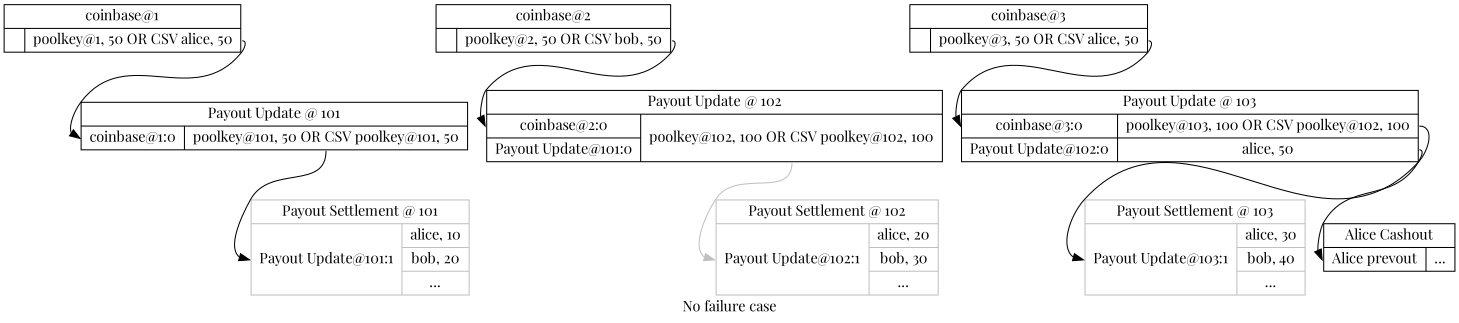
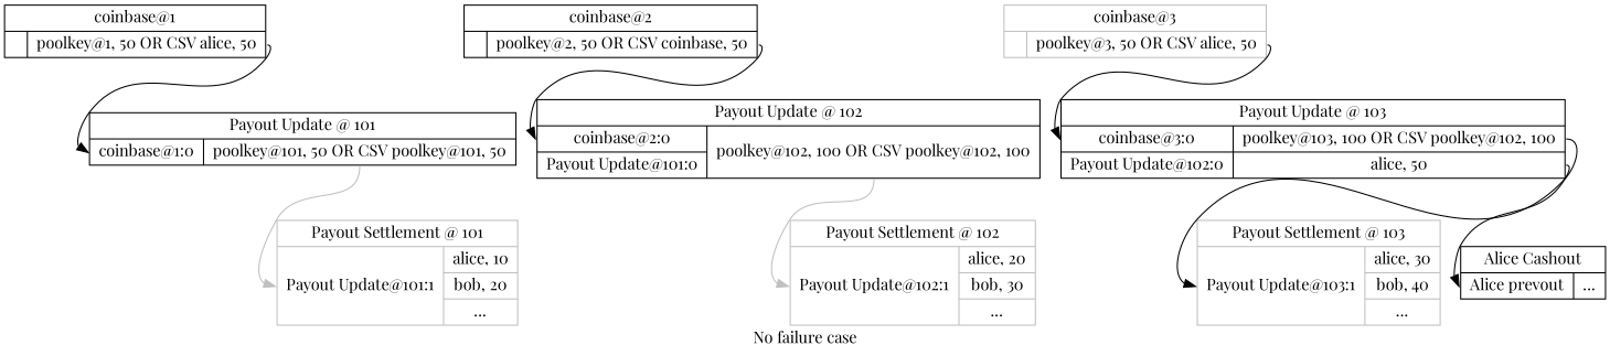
  digraph {
    fontname="Playfair Display"
    label="No failure case"
    node [fontname="Playfair Display" shape=record]
    edge [fontname="Playfair Display" headport=i1 tailport=o1]
    n1 [label="{ coinbase@1 | { | {<o1> poolkey@1, 50 OR CSV alice, 50}}}"]
    n2 [label="{Payout Update @ 101 | {{<i1> coinbase@1:0} | { <o1> poolkey@101, 50 OR CSV poolkey@101, 50}}}"]
    n3 [color=grey label="{Payout Settlement @ 101 | {{<i1> Payout Update@101:1} | { <o> alice, 10 | bob, 20 | ... }}}"]
-   n4 [label="{ coinbase@2 | { | {<o1> poolkey@2, 50 OR CSV bob, 50}}}"]
+   n4 [label="{ coinbase@2 | { | {<o1> poolkey@2, 50 OR CSV coinbase, 50}}}"]
    n5 [label="{Payout Update @ 102 | {{<i1> coinbase@2:0 | <i2> Payout Update@101:0} | { <o1> poolkey@102, 100 OR CSV poolkey@102, 100}}}"]
    n6 [color=grey label="{Payout Settlement @ 102 | {{<i1> Payout Update@102:1} | { <o> alice, 20 | bob, 30 | ... }}}"]
-   n7 [label="{coinbase@3 | { | {<o1> poolkey@3, 50 OR CSV alice, 50}}}"]
+   n7 [label="{coinbase@3 | { | {<o1> poolkey@3, 50 OR CSV alice, 50}}}" color=grey]
    n8 [label="{Payout Update @ 103 | {{<i1> coinbase@3:0 | <i2> Payout Update@102:0} | { <o1> poolkey@103, 100 OR  CSV poolkey@102, 100 | <o3> alice, 50}}}"]
    n9 [color=grey label="{Payout Settlement @ 103 | {{<i1> Payout Update@103:1} | { <o> alice, 30 | bob, 40 | ... }}}"]
    n10 [label="{Alice Cashout | {{ <i1> Alice prevout} | { ... }}}"]
    n1 -> n2
-   n2 -> n3 [color=black]
+   n2 -> n3 [color=grey]
    n4 -> n5
    n5 -> n6 [color=grey]
    n7 -> n8
    n8 -> n9
    n8 -> n10 [tailport=o3]
  }
